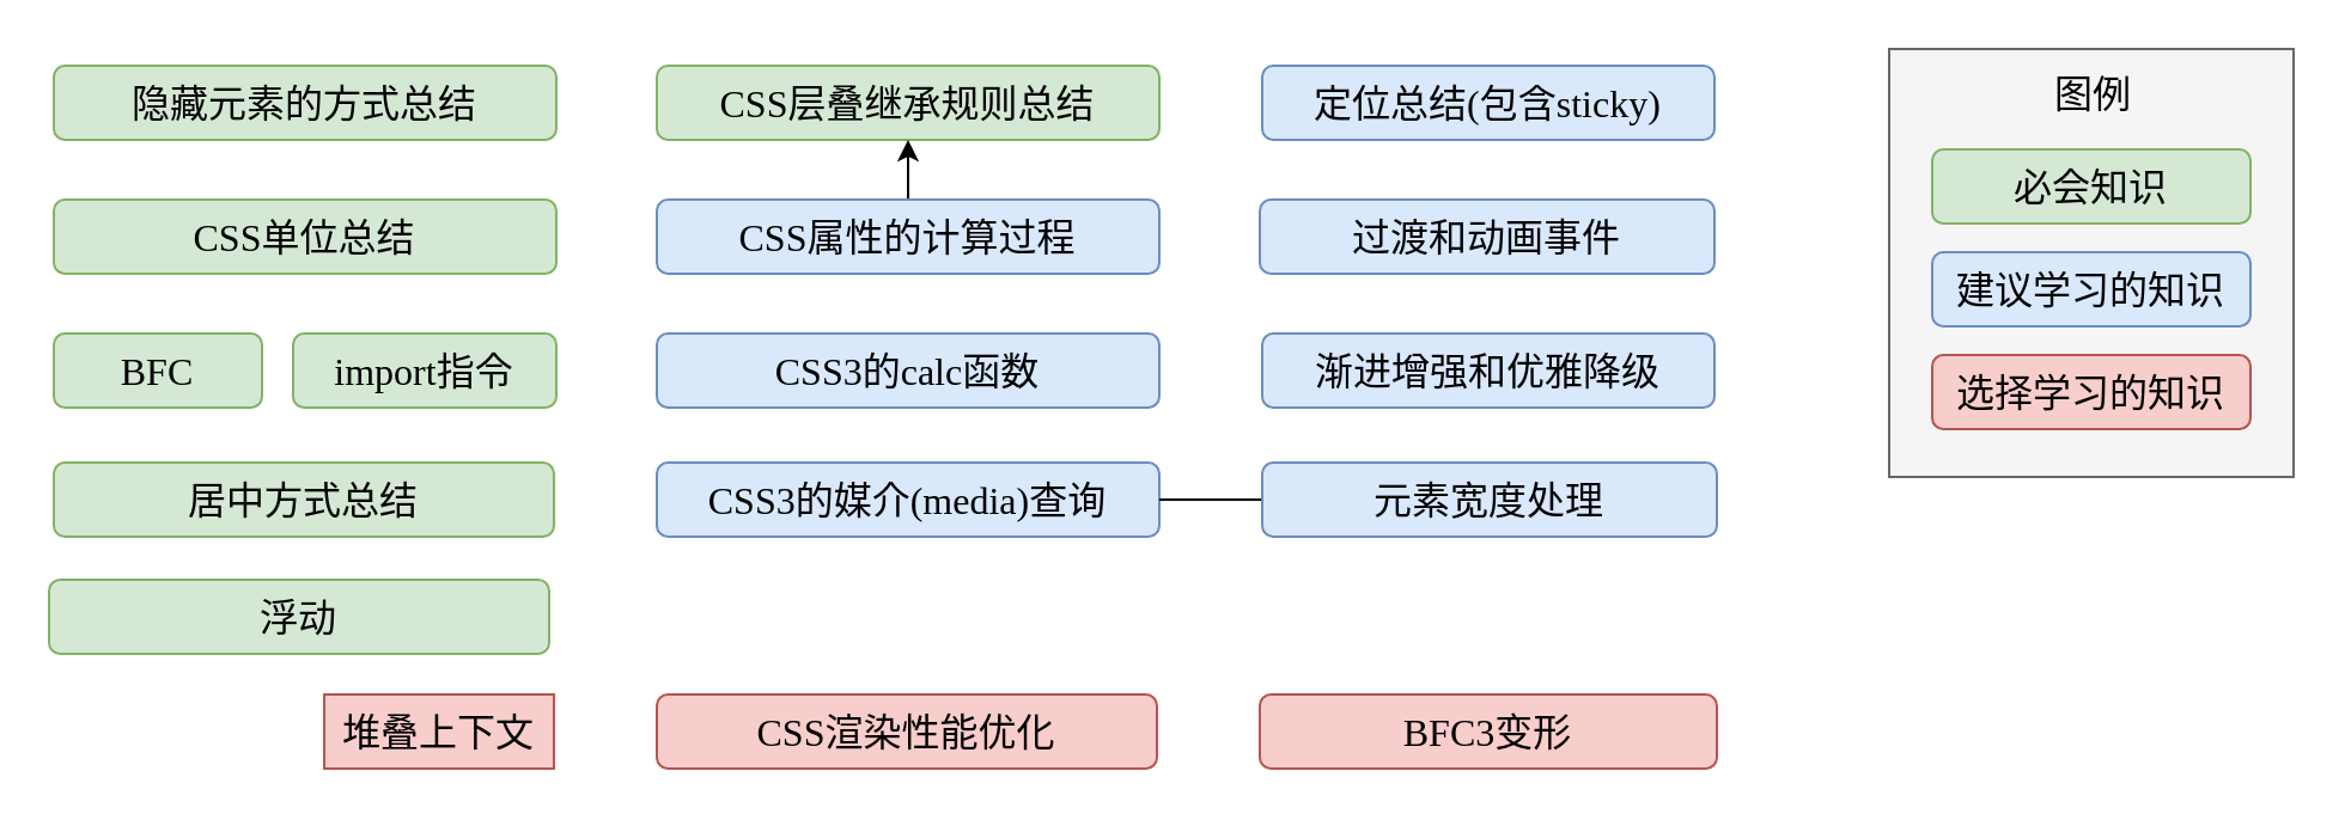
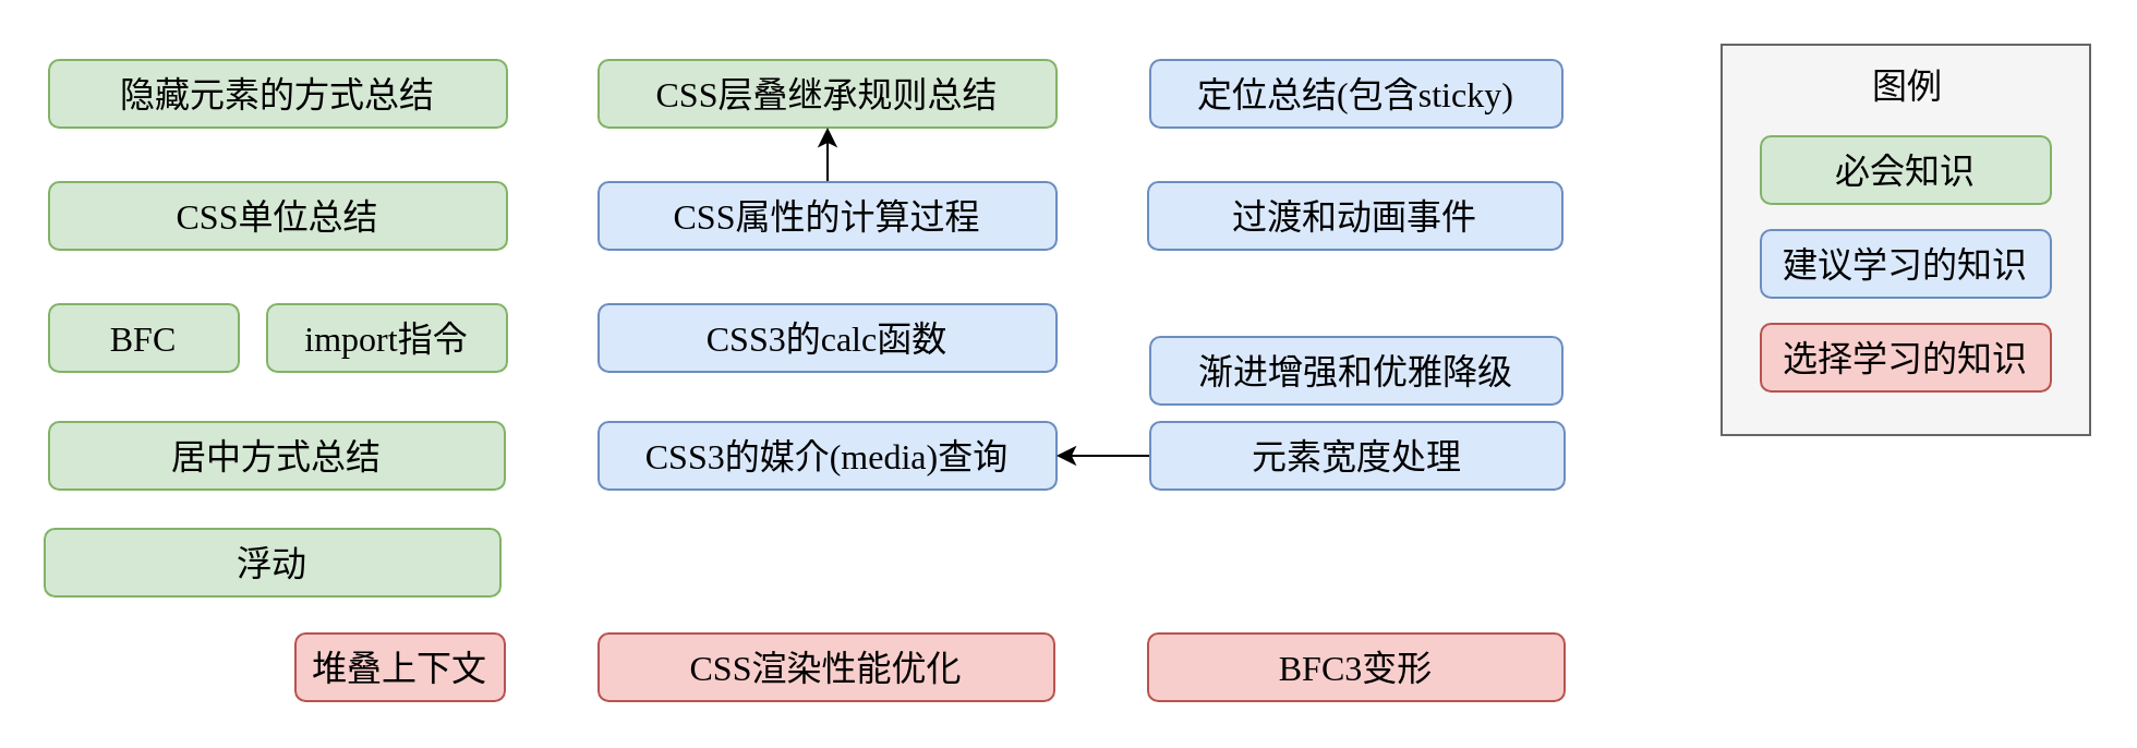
  <mxCell id="0" />
  <mxCell id="1" parent="0" />
  <mxCell id="2" value="隐藏元素的方式总结" style="rounded=1;whiteSpace=wrap;html=1;fillColor=#d5e8d4;strokeColor=#82b366;fontSize=16;fontFamily=Roboto Mono;" parent="1" vertex="1"><mxGeometry x="22" y="27" width="210" height="31" as="geometry" /></mxCell>
- <mxCell id="3" value="堆叠上下文" style="whiteSpace=wrap;html=1;fillColor=#f8cecc;strokeColor=#b85450;fontSize=16;fontFamily=Roboto Mono;rounded=0;" parent="1" vertex="1"><mxGeometry x="135" y="290" width="96" height="31" as="geometry" /></mxCell>
- <mxCell id="4" value="渐进增强和优雅降级" style="rounded=1;whiteSpace=wrap;html=1;fillColor=#dae8fc;strokeColor=#6c8ebf;fontSize=16;fontFamily=Roboto Mono;" parent="1" vertex="1"><mxGeometry x="527" y="139" width="189" height="31" as="geometry" /></mxCell>
+ <mxCell id="3" value="堆叠上下文" style="rounded=1;whiteSpace=wrap;html=1;fillColor=#f8cecc;strokeColor=#b85450;fontSize=16;fontFamily=Roboto Mono;" parent="1" vertex="1"><mxGeometry x="135" y="290" width="96" height="31" as="geometry" /></mxCell>
+ <mxCell id="4" value="渐进增强和优雅降级" style="rounded=1;whiteSpace=wrap;html=1;fillColor=#dae8fc;strokeColor=#6c8ebf;fontSize=16;fontFamily=Roboto Mono;" parent="1" vertex="1"><mxGeometry x="527" y="154" width="189" height="31" as="geometry" /></mxCell>
  <mxCell id="5" value="CSS单位总结" style="rounded=1;whiteSpace=wrap;html=1;fillColor=#d5e8d4;strokeColor=#82b366;fontSize=16;fontFamily=Roboto Mono;" parent="1" vertex="1"><mxGeometry x="22" y="83" width="210" height="31" as="geometry" /></mxCell>
  <mxCell id="6" value="import指令" style="rounded=1;whiteSpace=wrap;html=1;fillColor=#d5e8d4;strokeColor=#82b366;fontSize=16;fontFamily=Roboto Mono;" parent="1" vertex="1"><mxGeometry x="122" y="139" width="110" height="31" as="geometry" /></mxCell>
  <mxCell id="7" value="CSS层叠继承规则总结" style="rounded=1;whiteSpace=wrap;html=1;fillColor=#d5e8d4;strokeColor=#82b366;fontSize=16;fontFamily=Roboto Mono;" parent="1" vertex="1"><mxGeometry x="274" y="27" width="210" height="31" as="geometry" /></mxCell>
  <mxCell id="8" style="edgeStyle=orthogonalEdgeStyle;rounded=0;orthogonalLoop=1;jettySize=auto;html=1;entryX=0.5;entryY=1;entryDx=0;entryDy=0;" parent="1" source="9" target="7" edge="1"><mxGeometry relative="1" as="geometry" /></mxCell>
  <mxCell id="9" value="CSS属性的计算过程" style="rounded=1;whiteSpace=wrap;html=1;fillColor=#dae8fc;strokeColor=#6c8ebf;fontSize=16;fontFamily=Roboto Mono;" parent="1" vertex="1"><mxGeometry x="274" y="83" width="210" height="31" as="geometry" /></mxCell>
  <mxCell id="10" value="CSS渲染性能优化" style="rounded=1;whiteSpace=wrap;html=1;fillColor=#f8cecc;strokeColor=#b85450;fontSize=16;fontFamily=Roboto Mono;" parent="1" vertex="1"><mxGeometry x="274" y="290" width="209" height="31" as="geometry" /></mxCell>
  <mxCell id="11" value="CSS3的calc函数" style="rounded=1;whiteSpace=wrap;html=1;fillColor=#dae8fc;strokeColor=#6c8ebf;fontSize=16;fontFamily=Roboto Mono;" parent="1" vertex="1"><mxGeometry x="274" y="139" width="210" height="31" as="geometry" /></mxCell>
  <mxCell id="12" value="BFC" style="rounded=1;whiteSpace=wrap;html=1;fillColor=#d5e8d4;strokeColor=#82b366;fontSize=16;fontFamily=Roboto Mono;" parent="1" vertex="1"><mxGeometry x="22" y="139" width="87" height="31" as="geometry" /></mxCell>
  <mxCell id="13" value="定位总结(包含sticky)" style="rounded=1;whiteSpace=wrap;html=1;fillColor=#dae8fc;strokeColor=#6c8ebf;fontSize=16;fontFamily=Roboto Mono;" parent="1" vertex="1"><mxGeometry x="527" y="27" width="189" height="31" as="geometry" /></mxCell>
  <mxCell id="14" value="居中方式总结" style="rounded=1;whiteSpace=wrap;html=1;fillColor=#d5e8d4;strokeColor=#82b366;fontSize=16;fontFamily=Roboto Mono;" parent="1" vertex="1"><mxGeometry x="22" y="193" width="209" height="31" as="geometry" /></mxCell>
  <mxCell id="15" value="BFC3变形" style="rounded=1;whiteSpace=wrap;html=1;fillColor=#f8cecc;strokeColor=#b85450;fontSize=16;fontFamily=Roboto Mono;" parent="1" vertex="1"><mxGeometry x="526" y="290" width="191" height="31" as="geometry" /></mxCell>
  <mxCell id="16" value="过渡和动画事件" style="rounded=1;whiteSpace=wrap;html=1;fillColor=#dae8fc;strokeColor=#6c8ebf;fontSize=16;fontFamily=Roboto Mono;" parent="1" vertex="1"><mxGeometry x="526" y="83" width="190" height="31" as="geometry" /></mxCell>
  <mxCell id="17" value="CSS3的媒介(media)查询" style="rounded=1;whiteSpace=wrap;html=1;fillColor=#dae8fc;strokeColor=#6c8ebf;fontSize=16;fontFamily=Roboto Mono;" parent="1" vertex="1"><mxGeometry x="274" y="193" width="210" height="31" as="geometry" /></mxCell>
- <mxCell id="18" value="" style="edgeStyle=orthogonalEdgeStyle;rounded=0;orthogonalLoop=1;jettySize=auto;html=1;endArrow=none;" parent="1" source="19" target="17" edge="1"><mxGeometry relative="1" as="geometry" /></mxCell>
+ <mxCell id="18" value="" style="edgeStyle=orthogonalEdgeStyle;rounded=0;orthogonalLoop=1;jettySize=auto;html=1;" parent="1" source="19" target="17" edge="1"><mxGeometry relative="1" as="geometry" /></mxCell>
  <mxCell id="19" value="元素宽度处理" style="rounded=1;whiteSpace=wrap;html=1;fillColor=#dae8fc;strokeColor=#6c8ebf;fontSize=16;fontFamily=Roboto Mono;" parent="1" vertex="1"><mxGeometry x="527" y="193" width="190" height="31" as="geometry" /></mxCell>
  <mxCell id="20" value="" style="rounded=0;whiteSpace=wrap;html=1;fontFamily=Roboto Mono;fontSize=16;fillColor=#f5f5f5;strokeColor=#666666;fontColor=#333333;" parent="1" vertex="1"><mxGeometry x="789" y="20" width="169" height="179" as="geometry" /></mxCell>
  <mxCell id="21" value="图例" style="text;html=1;align=center;verticalAlign=middle;resizable=0;points=[];autosize=1;strokeColor=none;fontSize=16;fontFamily=Roboto Mono;" parent="1" vertex="1"><mxGeometry x="852.5" y="27" width="42" height="23" as="geometry" /></mxCell>
  <mxCell id="22" value="必会知识" style="rounded=1;whiteSpace=wrap;html=1;fillColor=#d5e8d4;strokeColor=#82b366;fontSize=16;fontFamily=Roboto Mono;" parent="1" vertex="1"><mxGeometry x="807" y="62" width="133" height="31" as="geometry" /></mxCell>
  <mxCell id="23" value="建议学习的知识" style="rounded=1;whiteSpace=wrap;html=1;fillColor=#dae8fc;strokeColor=#6c8ebf;fontSize=16;fontFamily=Roboto Mono;" parent="1" vertex="1"><mxGeometry x="807" y="105" width="133" height="31" as="geometry" /></mxCell>
  <mxCell id="24" value="选择学习的知识" style="rounded=1;whiteSpace=wrap;html=1;fillColor=#f8cecc;strokeColor=#b85450;fontSize=16;fontFamily=Roboto Mono;" parent="1" vertex="1"><mxGeometry x="807" y="148" width="133" height="31" as="geometry" /></mxCell>
  <mxCell id="25" value="浮动" style="rounded=1;whiteSpace=wrap;html=1;fillColor=#d5e8d4;strokeColor=#82b366;fontSize=16;fontFamily=Roboto Mono;" parent="1" vertex="1"><mxGeometry x="20" y="242" width="209" height="31" as="geometry" /></mxCell>
